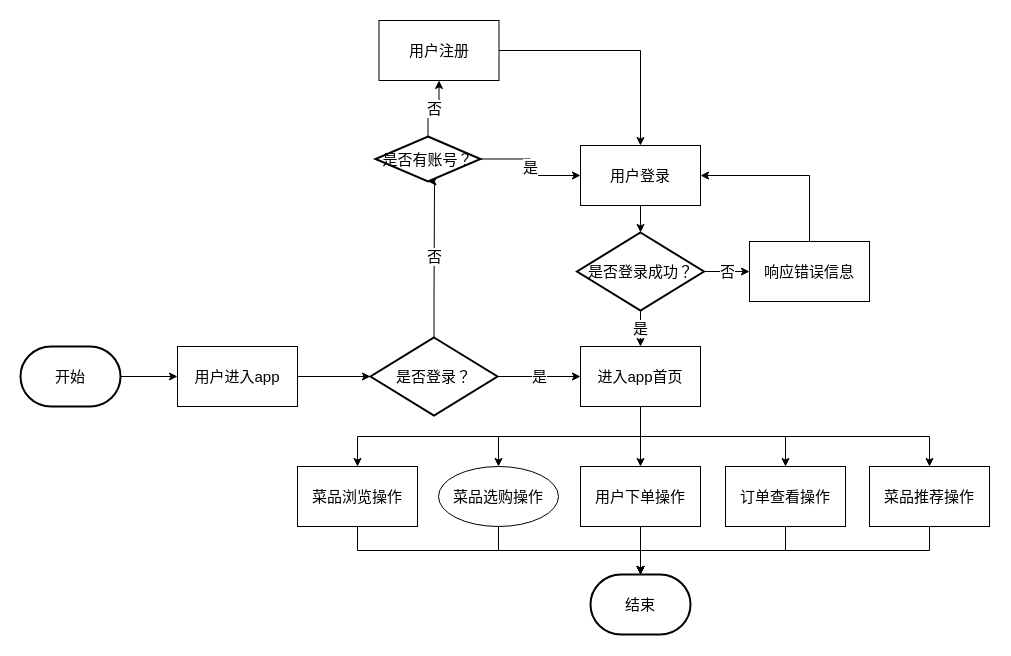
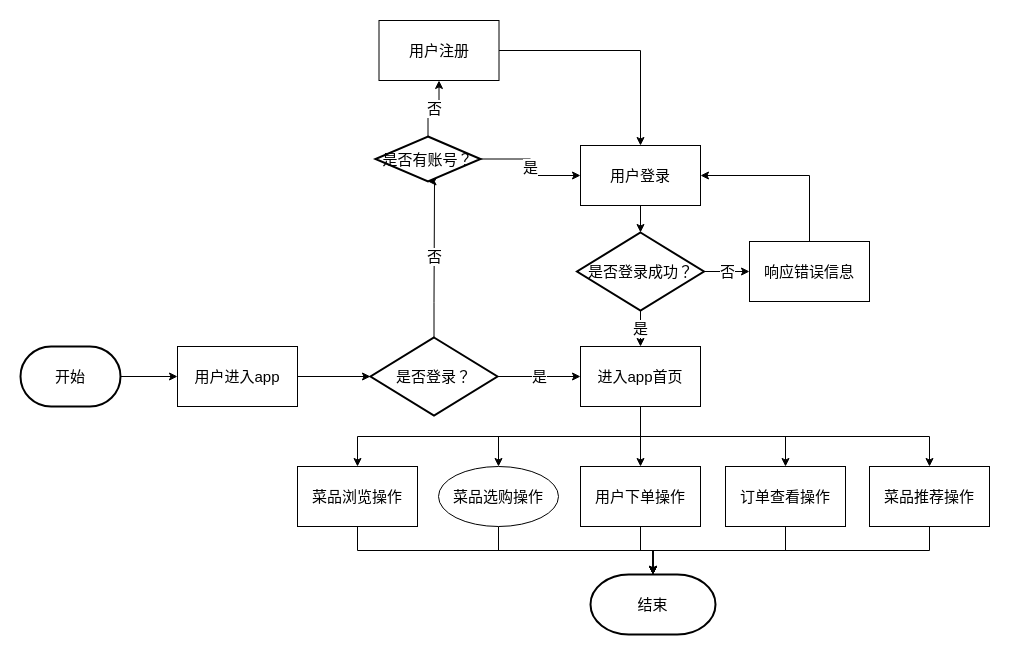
  <mxCell id="0" />
  <mxCell id="1" parent="0" />
  <mxCell id="2" value="否" style="edgeStyle=orthogonalEdgeStyle;rounded=0;orthogonalLoop=1;jettySize=auto;html=1;exitX=0.5;exitY=0;exitDx=0;exitDy=0;exitPerimeter=0;entryX=0.5;entryY=1;entryDx=0;entryDy=0;entryPerimeter=0;fontSize=15;" parent="1" source="4" target="7" edge="1"><mxGeometry relative="1" as="geometry"><Array as="points"><mxPoint x="434" y="302" /><mxPoint x="434" y="302" /></Array></mxGeometry></mxCell>
  <mxCell id="3" value="是" style="edgeStyle=orthogonalEdgeStyle;rounded=0;orthogonalLoop=1;jettySize=auto;html=1;exitX=1;exitY=0.5;exitDx=0;exitDy=0;exitPerimeter=0;entryX=0;entryY=0.5;entryDx=0;entryDy=0;fontSize=15;" parent="1" source="4" target="17" edge="1"><mxGeometry relative="1" as="geometry"><mxPoint as="offset" /></mxGeometry></mxCell>
  <mxCell id="4" value="&lt;font style=&quot;font-size: 15px;&quot;&gt;是否登录？&lt;/font&gt;" style="strokeWidth=2;html=1;shape=mxgraph.flowchart.decision;whiteSpace=wrap;fontSize=15;" parent="1" vertex="1"><mxGeometry x="370" y="337" width="127" height="78" as="geometry" /></mxCell>
  <mxCell id="5" value="否" style="edgeStyle=orthogonalEdgeStyle;rounded=0;orthogonalLoop=1;jettySize=auto;html=1;exitX=0.5;exitY=0;exitDx=0;exitDy=0;exitPerimeter=0;entryX=0.5;entryY=1;entryDx=0;entryDy=0;fontSize=15;" parent="1" source="7" target="9" edge="1"><mxGeometry relative="1" as="geometry" /></mxCell>
  <mxCell id="6" value="是" style="edgeStyle=orthogonalEdgeStyle;rounded=0;orthogonalLoop=1;jettySize=auto;html=1;exitX=1;exitY=0.5;exitDx=0;exitDy=0;exitPerimeter=0;entryX=0;entryY=0.5;entryDx=0;entryDy=0;fontSize=15;" parent="1" source="7" target="11" edge="1"><mxGeometry relative="1" as="geometry" /></mxCell>
  <mxCell id="7" value="&lt;font style=&quot;font-size: 15px;&quot;&gt;是否有账号？&lt;/font&gt;" style="strokeWidth=2;html=1;shape=mxgraph.flowchart.decision;whiteSpace=wrap;fontSize=15;" parent="1" vertex="1"><mxGeometry x="375" y="136" width="105" height="45" as="geometry" /></mxCell>
  <mxCell id="8" style="edgeStyle=orthogonalEdgeStyle;rounded=0;orthogonalLoop=1;jettySize=auto;html=1;exitX=1;exitY=0.5;exitDx=0;exitDy=0;" parent="1" source="9" target="11" edge="1"><mxGeometry relative="1" as="geometry" /></mxCell>
  <mxCell id="9" value="用户注册" style="rounded=0;whiteSpace=wrap;html=1;fontSize=15;" parent="1" vertex="1"><mxGeometry x="378.5" y="20" width="120" height="60" as="geometry" /></mxCell>
  <mxCell id="10" style="edgeStyle=orthogonalEdgeStyle;rounded=0;orthogonalLoop=1;jettySize=auto;html=1;exitX=0.5;exitY=1;exitDx=0;exitDy=0;" edge="1" parent="1" source="11" target="24"><mxGeometry relative="1" as="geometry" /></mxCell>
  <mxCell id="11" value="用户登录" style="rounded=0;whiteSpace=wrap;html=1;fontSize=15;" parent="1" vertex="1"><mxGeometry x="580" y="145" width="120" height="60" as="geometry" /></mxCell>
  <mxCell id="12" style="edgeStyle=orthogonalEdgeStyle;rounded=0;orthogonalLoop=1;jettySize=auto;html=1;exitX=0.5;exitY=1;exitDx=0;exitDy=0;entryX=0.5;entryY=0;entryDx=0;entryDy=0;" edge="1" parent="1" source="17" target="26"><mxGeometry relative="1" as="geometry" /></mxCell>
  <mxCell id="13" style="edgeStyle=orthogonalEdgeStyle;rounded=0;orthogonalLoop=1;jettySize=auto;html=1;exitX=0.5;exitY=1;exitDx=0;exitDy=0;" edge="1" parent="1" source="17" target="30"><mxGeometry relative="1" as="geometry" /></mxCell>
  <mxCell id="14" style="edgeStyle=orthogonalEdgeStyle;rounded=0;orthogonalLoop=1;jettySize=auto;html=1;exitX=0.5;exitY=1;exitDx=0;exitDy=0;" edge="1" parent="1" source="17" target="32"><mxGeometry relative="1" as="geometry" /></mxCell>
  <mxCell id="15" style="edgeStyle=orthogonalEdgeStyle;rounded=0;orthogonalLoop=1;jettySize=auto;html=1;exitX=0.5;exitY=1;exitDx=0;exitDy=0;" edge="1" parent="1" source="17" target="36"><mxGeometry relative="1" as="geometry" /></mxCell>
  <mxCell id="16" style="edgeStyle=orthogonalEdgeStyle;rounded=0;orthogonalLoop=1;jettySize=auto;html=1;exitX=0.5;exitY=1;exitDx=0;exitDy=0;" edge="1" parent="1" source="17" target="34"><mxGeometry relative="1" as="geometry" /></mxCell>
  <mxCell id="17" value="进入app首页" style="rounded=0;whiteSpace=wrap;html=1;fontSize=15;" parent="1" vertex="1"><mxGeometry x="580" y="346" width="120" height="60" as="geometry" /></mxCell>
  <mxCell id="18" style="edgeStyle=orthogonalEdgeStyle;rounded=0;orthogonalLoop=1;jettySize=auto;html=1;" edge="1" parent="1" source="19" target="21"><mxGeometry relative="1" as="geometry" /></mxCell>
  <mxCell id="19" value="开始" style="strokeWidth=2;html=1;shape=mxgraph.flowchart.terminator;whiteSpace=wrap;fontSize=15;" vertex="1" parent="1"><mxGeometry x="20" y="346" width="100" height="60" as="geometry" /></mxCell>
  <mxCell id="20" style="edgeStyle=orthogonalEdgeStyle;rounded=0;orthogonalLoop=1;jettySize=auto;html=1;entryX=0;entryY=0.5;entryDx=0;entryDy=0;entryPerimeter=0;" edge="1" parent="1" source="21" target="4"><mxGeometry relative="1" as="geometry" /></mxCell>
  <mxCell id="21" value="用户进入app" style="rounded=0;whiteSpace=wrap;html=1;fontSize=15;" vertex="1" parent="1"><mxGeometry x="177" y="346" width="120" height="60" as="geometry" /></mxCell>
  <mxCell id="22" value="是" style="edgeStyle=orthogonalEdgeStyle;rounded=0;orthogonalLoop=1;jettySize=auto;html=1;exitX=0.5;exitY=1;exitDx=0;exitDy=0;exitPerimeter=0;entryX=0.5;entryY=0;entryDx=0;entryDy=0;fontSize=15;" edge="1" parent="1" source="24" target="17"><mxGeometry relative="1" as="geometry" /></mxCell>
  <mxCell id="23" value="否" style="edgeStyle=orthogonalEdgeStyle;rounded=0;orthogonalLoop=1;jettySize=auto;html=1;exitX=1;exitY=0.5;exitDx=0;exitDy=0;exitPerimeter=0;entryX=0;entryY=0.5;entryDx=0;entryDy=0;fontSize=15;" edge="1" parent="1" source="24" target="28"><mxGeometry relative="1" as="geometry" /></mxCell>
  <mxCell id="24" value="&lt;font style=&quot;font-size: 15px;&quot;&gt;是否登录成功？&lt;/font&gt;" style="strokeWidth=2;html=1;shape=mxgraph.flowchart.decision;whiteSpace=wrap;fontSize=15;" vertex="1" parent="1"><mxGeometry x="576.5" y="232" width="127" height="78" as="geometry" /></mxCell>
  <mxCell id="25" style="edgeStyle=orthogonalEdgeStyle;rounded=0;orthogonalLoop=1;jettySize=auto;html=1;exitX=0.5;exitY=1;exitDx=0;exitDy=0;" edge="1" parent="1" source="26" target="37"><mxGeometry relative="1" as="geometry" /></mxCell>
  <mxCell id="26" value="&lt;font style=&quot;font-size: 15px;&quot;&gt;菜品浏览操作&lt;/font&gt;" style="rounded=0;whiteSpace=wrap;html=1;fontSize=18;" vertex="1" parent="1"><mxGeometry x="297" y="466" width="120" height="60" as="geometry" /></mxCell>
  <mxCell id="27" style="edgeStyle=orthogonalEdgeStyle;rounded=0;orthogonalLoop=1;jettySize=auto;html=1;exitX=0.5;exitY=0;exitDx=0;exitDy=0;entryX=1;entryY=0.5;entryDx=0;entryDy=0;" edge="1" parent="1" source="28" target="11"><mxGeometry relative="1" as="geometry" /></mxCell>
  <mxCell id="28" value="响应错误信息" style="rounded=0;whiteSpace=wrap;html=1;fontSize=15;" vertex="1" parent="1"><mxGeometry x="749" y="241" width="120" height="60" as="geometry" /></mxCell>
  <mxCell id="29" style="edgeStyle=orthogonalEdgeStyle;rounded=0;orthogonalLoop=1;jettySize=auto;html=1;exitX=0.5;exitY=1;exitDx=0;exitDy=0;entryX=0.5;entryY=0;entryDx=0;entryDy=0;entryPerimeter=0;" edge="1" parent="1" source="30" target="37"><mxGeometry relative="1" as="geometry"><mxPoint x="639.842" y="577.907" as="targetPoint" /></mxGeometry></mxCell>
  <mxCell id="30" value="&lt;font style=&quot;font-size: 15px;&quot;&gt;菜品选购操作&lt;/font&gt;" style="ellipse;whiteSpace=wrap;html=1;fontSize=18;" vertex="1" parent="1"><mxGeometry x="438" y="466" width="120" height="60" as="geometry" /></mxCell>
  <mxCell id="31" style="edgeStyle=orthogonalEdgeStyle;rounded=0;orthogonalLoop=1;jettySize=auto;html=1;exitX=0.5;exitY=1;exitDx=0;exitDy=0;entryX=0.5;entryY=0;entryDx=0;entryDy=0;entryPerimeter=0;" edge="1" parent="1" source="32" target="37"><mxGeometry relative="1" as="geometry" /></mxCell>
  <mxCell id="32" value="&lt;span style=&quot;font-size: 15px;&quot;&gt;用户下单操作&lt;/span&gt;" style="rounded=0;whiteSpace=wrap;html=1;fontSize=18;" vertex="1" parent="1"><mxGeometry x="580" y="466" width="120" height="60" as="geometry" /></mxCell>
  <mxCell id="33" style="edgeStyle=orthogonalEdgeStyle;rounded=0;orthogonalLoop=1;jettySize=auto;html=1;exitX=0.5;exitY=1;exitDx=0;exitDy=0;entryX=0.5;entryY=0;entryDx=0;entryDy=0;entryPerimeter=0;" edge="1" parent="1" source="34" target="37"><mxGeometry relative="1" as="geometry" /></mxCell>
  <mxCell id="34" value="&lt;font style=&quot;font-size: 15px;&quot;&gt;菜品推荐操作&lt;/font&gt;" style="rounded=0;whiteSpace=wrap;html=1;fontSize=18;" vertex="1" parent="1"><mxGeometry x="869" y="466" width="120" height="60" as="geometry" /></mxCell>
  <mxCell id="35" style="edgeStyle=orthogonalEdgeStyle;rounded=0;orthogonalLoop=1;jettySize=auto;html=1;exitX=0.5;exitY=1;exitDx=0;exitDy=0;entryX=0.5;entryY=0;entryDx=0;entryDy=0;entryPerimeter=0;" edge="1" parent="1" source="36" target="37"><mxGeometry relative="1" as="geometry" /></mxCell>
  <mxCell id="36" value="&lt;font style=&quot;font-size: 15px;&quot;&gt;订单查看操作&lt;/font&gt;" style="rounded=0;whiteSpace=wrap;html=1;fontSize=18;" vertex="1" parent="1"><mxGeometry x="725" y="466" width="120" height="60" as="geometry" /></mxCell>
- <mxCell id="37" value="结束" style="strokeWidth=2;html=1;shape=mxgraph.flowchart.terminator;whiteSpace=wrap;fontSize=15;" vertex="1" parent="1"><mxGeometry x="590" y="574" width="100" height="60" as="geometry" /></mxCell>
+ <mxCell id="37" value="结束" style="strokeWidth=2;html=1;shape=mxgraph.flowchart.terminator;whiteSpace=wrap;fontSize=15;" vertex="1" parent="1"><mxGeometry x="590" y="574" width="125" height="60" as="geometry" /></mxCell>
